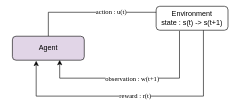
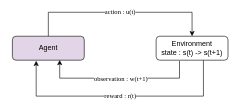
  <mxCell id="0" />
  <mxCell id="1" parent="0" />
  <mxCell id="2" value="&lt;font face=&quot;Verdana&quot;&gt;action : u(t)&lt;/font&gt;" style="edgeStyle=orthogonalEdgeStyle;rounded=0;orthogonalLoop=1;jettySize=auto;html=1;entryX=0.5;entryY=0;entryDx=0;entryDy=0;exitX=0.5;exitY=0;exitDx=0;exitDy=0;" edge="1" parent="1" source="3" target="7"><mxGeometry relative="1" as="geometry"><Array as="points"><mxPoint x="80" y="20" /><mxPoint x="320" y="20" /></Array></mxGeometry></mxCell>
  <mxCell id="3" value="Agent" style="rounded=1;whiteSpace=wrap;html=1;fillColor=#e1d5e7;" vertex="1" parent="1"><mxGeometry x="20" y="60" width="120" height="40" as="geometry" /></mxCell>
  <mxCell id="4" value="&lt;font face=&quot;Verdana&quot;&gt;reward : r(t)&lt;/font&gt;" style="edgeStyle=orthogonalEdgeStyle;rounded=0;orthogonalLoop=1;jettySize=auto;html=1;entryX=0.331;entryY=1.025;entryDx=0;entryDy=0;exitX=0.658;exitY=0.991;exitDx=0;exitDy=0;exitPerimeter=0;entryPerimeter=0;" edge="1" parent="1" source="7" target="3"><mxGeometry relative="1" as="geometry"><Array as="points"><mxPoint x="339" y="160" /><mxPoint x="60" y="160" /></Array></mxGeometry></mxCell>
  <mxCell id="5" value="" style="edgeStyle=orthogonalEdgeStyle;rounded=0;orthogonalLoop=1;jettySize=auto;html=1;entryX=0.658;entryY=0.991;entryDx=0;entryDy=0;entryPerimeter=0;exitX=0.325;exitY=1.025;exitDx=0;exitDy=0;exitPerimeter=0;" edge="1" parent="1" source="7" target="3"><mxGeometry relative="1" as="geometry"><Array as="points"><mxPoint x="299" y="130" /><mxPoint x="99" y="130" /></Array></mxGeometry></mxCell>
  <mxCell id="6" value="&lt;font face=&quot;Verdana&quot;&gt;observation : w(t+1)&lt;/font&gt;" style="edgeLabel;html=1;align=center;verticalAlign=middle;resizable=0;points=[];" vertex="1" connectable="0" parent="5"><mxGeometry x="0.234" relative="1" as="geometry"><mxPoint x="32" as="offset" /></mxGeometry></mxCell>
- <mxCell id="7" value="&lt;div&gt;Environment&lt;br&gt;state : s(t) -&amp;gt; s(t+1)&lt;br&gt;&lt;/div&gt;" style="rounded=1;whiteSpace=wrap;html=1;" vertex="1" parent="1"><mxGeometry x="260" y="10" width="120" height="40" as="geometry" /></mxCell>
+ <mxCell id="7" value="&lt;div&gt;Environment&lt;br&gt;state : s(t) -&amp;gt; s(t+1)&lt;br&gt;&lt;/div&gt;" style="rounded=1;whiteSpace=wrap;html=1;" vertex="1" parent="1"><mxGeometry x="260" y="60" width="120" height="40" as="geometry" /></mxCell>
